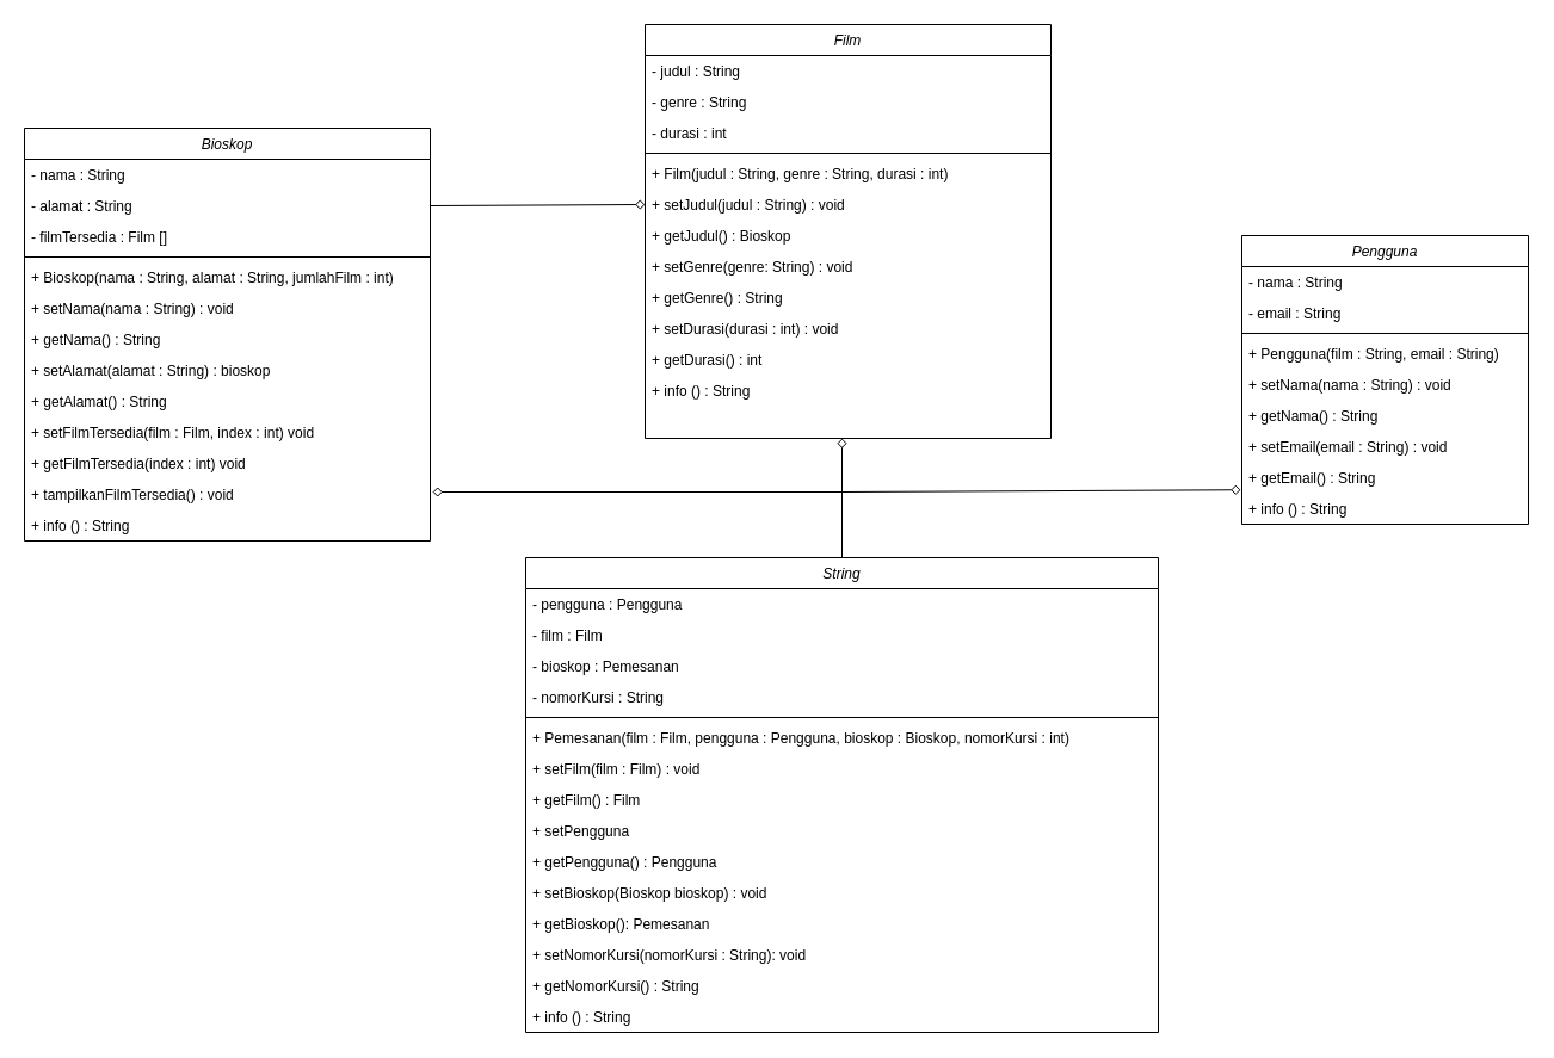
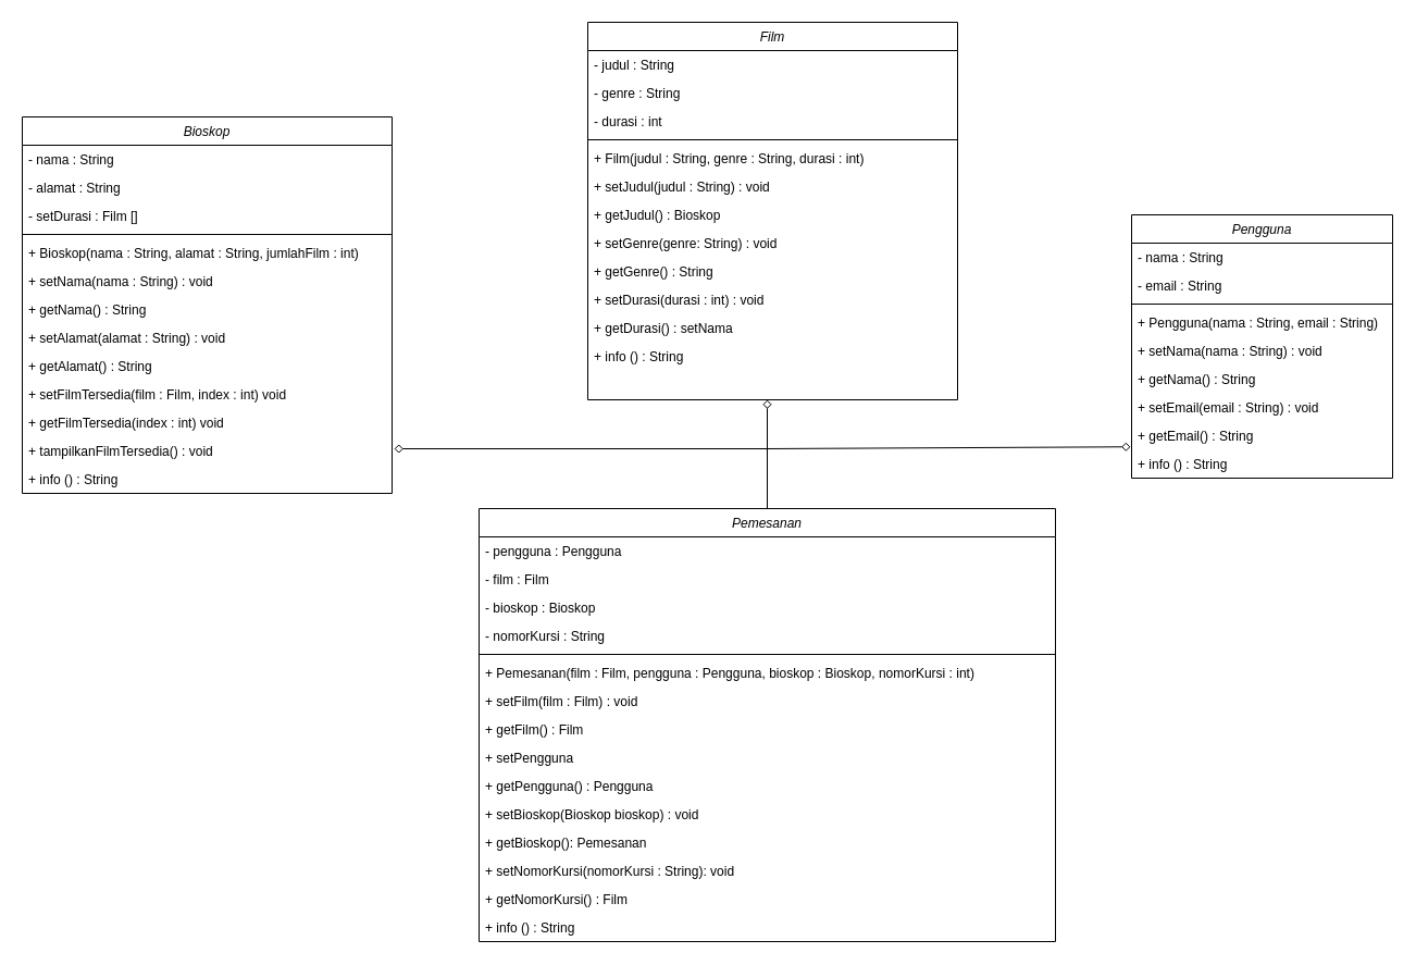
  <mxCell id="0" />
  <mxCell id="1" parent="0" />
  <mxCell id="2" value="Pengguna" style="swimlane;fontStyle=2;align=center;verticalAlign=top;childLayout=stackLayout;horizontal=1;startSize=26;horizontalStack=0;resizeParent=1;resizeLast=0;collapsible=1;marginBottom=0;rounded=0;shadow=0;strokeWidth=1;" parent="1" vertex="1"><mxGeometry x="1040" y="197" width="240" height="242" as="geometry"><mxRectangle x="230" y="140" width="160" height="26" as="alternateBounds" /></mxGeometry></mxCell>
  <mxCell id="3" value="- nama : String" style="text;align=left;verticalAlign=top;spacingLeft=4;spacingRight=4;overflow=hidden;rotatable=0;points=[[0,0.5],[1,0.5]];portConstraint=eastwest;" parent="2" vertex="1"><mxGeometry y="26" width="240" height="26" as="geometry" /></mxCell>
  <mxCell id="4" value="- email : String" style="text;align=left;verticalAlign=top;spacingLeft=4;spacingRight=4;overflow=hidden;rotatable=0;points=[[0,0.5],[1,0.5]];portConstraint=eastwest;rounded=0;shadow=0;html=0;" parent="2" vertex="1"><mxGeometry y="52" width="240" height="26" as="geometry" /></mxCell>
  <mxCell id="5" value="" style="line;html=1;strokeWidth=1;align=left;verticalAlign=middle;spacingTop=-1;spacingLeft=3;spacingRight=3;rotatable=0;labelPosition=right;points=[];portConstraint=eastwest;" parent="2" vertex="1"><mxGeometry y="78" width="240" height="8" as="geometry" /></mxCell>
- <mxCell id="6" value="+ Pengguna(film : String, email : String)" style="text;align=left;verticalAlign=top;spacingLeft=4;spacingRight=4;overflow=hidden;rotatable=0;points=[[0,0.5],[1,0.5]];portConstraint=eastwest;" parent="2" vertex="1"><mxGeometry y="86" width="240" height="26" as="geometry" /></mxCell>
+ <mxCell id="6" value="+ Pengguna(nama : String, email : String)" style="text;align=left;verticalAlign=top;spacingLeft=4;spacingRight=4;overflow=hidden;rotatable=0;points=[[0,0.5],[1,0.5]];portConstraint=eastwest;" parent="2" vertex="1"><mxGeometry y="86" width="240" height="26" as="geometry" /></mxCell>
  <mxCell id="7" value="+ setNama(nama : String) : void" style="text;align=left;verticalAlign=top;spacingLeft=4;spacingRight=4;overflow=hidden;rotatable=0;points=[[0,0.5],[1,0.5]];portConstraint=eastwest;" vertex="1" parent="2"><mxGeometry y="112" width="240" height="26" as="geometry" /></mxCell>
  <mxCell id="8" value="+ getNama() : String" style="text;align=left;verticalAlign=top;spacingLeft=4;spacingRight=4;overflow=hidden;rotatable=0;points=[[0,0.5],[1,0.5]];portConstraint=eastwest;" vertex="1" parent="2"><mxGeometry y="138" width="240" height="26" as="geometry" /></mxCell>
  <mxCell id="9" value="+ setEmail(email : String) : void" style="text;align=left;verticalAlign=top;spacingLeft=4;spacingRight=4;overflow=hidden;rotatable=0;points=[[0,0.5],[1,0.5]];portConstraint=eastwest;" vertex="1" parent="2"><mxGeometry y="164" width="240" height="26" as="geometry" /></mxCell>
  <mxCell id="10" value="+ getEmail() : String" style="text;align=left;verticalAlign=top;spacingLeft=4;spacingRight=4;overflow=hidden;rotatable=0;points=[[0,0.5],[1,0.5]];portConstraint=eastwest;" vertex="1" parent="2"><mxGeometry y="190" width="240" height="26" as="geometry" /></mxCell>
  <mxCell id="11" value="+ info () : String" style="text;align=left;verticalAlign=top;spacingLeft=4;spacingRight=4;overflow=hidden;rotatable=0;points=[[0,0.5],[1,0.5]];portConstraint=eastwest;" vertex="1" parent="2"><mxGeometry y="216" width="240" height="26" as="geometry" /></mxCell>
  <mxCell id="12" value="Film" style="swimlane;fontStyle=2;align=center;verticalAlign=top;childLayout=stackLayout;horizontal=1;startSize=26;horizontalStack=0;resizeParent=1;resizeLast=0;collapsible=1;marginBottom=0;rounded=0;shadow=0;strokeWidth=1;" vertex="1" parent="1"><mxGeometry x="540" y="20" width="340" height="347" as="geometry"><mxRectangle x="230" y="140" width="160" height="26" as="alternateBounds" /></mxGeometry></mxCell>
  <mxCell id="13" value="- judul : String" style="text;align=left;verticalAlign=top;spacingLeft=4;spacingRight=4;overflow=hidden;rotatable=0;points=[[0,0.5],[1,0.5]];portConstraint=eastwest;" vertex="1" parent="12"><mxGeometry y="26" width="340" height="26" as="geometry" /></mxCell>
  <mxCell id="14" value="- genre : String" style="text;align=left;verticalAlign=top;spacingLeft=4;spacingRight=4;overflow=hidden;rotatable=0;points=[[0,0.5],[1,0.5]];portConstraint=eastwest;rounded=0;shadow=0;html=0;" vertex="1" parent="12"><mxGeometry y="52" width="340" height="26" as="geometry" /></mxCell>
  <mxCell id="15" value="- durasi : int" style="text;align=left;verticalAlign=top;spacingLeft=4;spacingRight=4;overflow=hidden;rotatable=0;points=[[0,0.5],[1,0.5]];portConstraint=eastwest;rounded=0;shadow=0;html=0;" vertex="1" parent="12"><mxGeometry y="78" width="340" height="26" as="geometry" /></mxCell>
  <mxCell id="16" value="" style="line;html=1;strokeWidth=1;align=left;verticalAlign=middle;spacingTop=-1;spacingLeft=3;spacingRight=3;rotatable=0;labelPosition=right;points=[];portConstraint=eastwest;" vertex="1" parent="12"><mxGeometry y="104" width="340" height="8" as="geometry" /></mxCell>
  <mxCell id="17" value="+ Film(judul : String, genre : String, durasi : int)" style="text;align=left;verticalAlign=top;spacingLeft=4;spacingRight=4;overflow=hidden;rotatable=0;points=[[0,0.5],[1,0.5]];portConstraint=eastwest;" vertex="1" parent="12"><mxGeometry y="112" width="340" height="26" as="geometry" /></mxCell>
  <mxCell id="18" value="+ setJudul(judul : String) : void" style="text;align=left;verticalAlign=top;spacingLeft=4;spacingRight=4;overflow=hidden;rotatable=0;points=[[0,0.5],[1,0.5]];portConstraint=eastwest;" vertex="1" parent="12"><mxGeometry y="138" width="340" height="26" as="geometry" /></mxCell>
  <mxCell id="19" value="+ getJudul() : Bioskop" style="text;align=left;verticalAlign=top;spacingLeft=4;spacingRight=4;overflow=hidden;rotatable=0;points=[[0,0.5],[1,0.5]];portConstraint=eastwest;" vertex="1" parent="12"><mxGeometry y="164" width="340" height="26" as="geometry" /></mxCell>
  <mxCell id="20" value="+ setGenre(genre: String) : void" style="text;align=left;verticalAlign=top;spacingLeft=4;spacingRight=4;overflow=hidden;rotatable=0;points=[[0,0.5],[1,0.5]];portConstraint=eastwest;" vertex="1" parent="12"><mxGeometry y="190" width="340" height="26" as="geometry" /></mxCell>
  <mxCell id="21" value="+ getGenre() : String" style="text;align=left;verticalAlign=top;spacingLeft=4;spacingRight=4;overflow=hidden;rotatable=0;points=[[0,0.5],[1,0.5]];portConstraint=eastwest;" vertex="1" parent="12"><mxGeometry y="216" width="340" height="26" as="geometry" /></mxCell>
  <mxCell id="22" value="+ setDurasi(durasi : int) : void" style="text;align=left;verticalAlign=top;spacingLeft=4;spacingRight=4;overflow=hidden;rotatable=0;points=[[0,0.5],[1,0.5]];portConstraint=eastwest;" vertex="1" parent="12"><mxGeometry y="242" width="340" height="26" as="geometry" /></mxCell>
- <mxCell id="23" value="+ getDurasi() : int" style="text;align=left;verticalAlign=top;spacingLeft=4;spacingRight=4;overflow=hidden;rotatable=0;points=[[0,0.5],[1,0.5]];portConstraint=eastwest;" vertex="1" parent="12"><mxGeometry y="268" width="340" height="26" as="geometry" /></mxCell>
+ <mxCell id="23" value="+ getDurasi() : setNama" style="text;align=left;verticalAlign=top;spacingLeft=4;spacingRight=4;overflow=hidden;rotatable=0;points=[[0,0.5],[1,0.5]];portConstraint=eastwest;" vertex="1" parent="12"><mxGeometry y="268" width="340" height="26" as="geometry" /></mxCell>
  <mxCell id="24" value="+ info () : String" style="text;align=left;verticalAlign=top;spacingLeft=4;spacingRight=4;overflow=hidden;rotatable=0;points=[[0,0.5],[1,0.5]];portConstraint=eastwest;" vertex="1" parent="12"><mxGeometry y="294" width="340" height="26" as="geometry" /></mxCell>
  <mxCell id="25" style="edgeStyle=none;rounded=0;orthogonalLoop=1;jettySize=auto;html=1;strokeWidth=1;endArrow=diamond;endFill=0;" edge="1" parent="1" source="28"><mxGeometry relative="1" as="geometry"><mxPoint x="705" y="367" as="targetPoint" /></mxGeometry></mxCell>
  <mxCell id="26" style="edgeStyle=none;rounded=0;orthogonalLoop=1;jettySize=auto;html=1;strokeWidth=1;endArrow=diamond;endFill=0;" edge="1" parent="1"><mxGeometry relative="1" as="geometry"><mxPoint x="705" y="412" as="sourcePoint" /><mxPoint x="362" y="412" as="targetPoint" /></mxGeometry></mxCell>
  <mxCell id="27" style="edgeStyle=none;rounded=0;orthogonalLoop=1;jettySize=auto;html=1;entryX=-0.004;entryY=0.894;entryDx=0;entryDy=0;strokeWidth=1;endArrow=diamond;endFill=0;entryPerimeter=0;" edge="1" parent="1" target="10"><mxGeometry relative="1" as="geometry"><mxPoint x="705" y="412" as="sourcePoint" /><mxPoint x="1029.96" y="404.802" as="targetPoint" /></mxGeometry></mxCell>
- <mxCell id="28" value="String" style="swimlane;fontStyle=2;align=center;verticalAlign=top;childLayout=stackLayout;horizontal=1;startSize=26;horizontalStack=0;resizeParent=1;resizeLast=0;collapsible=1;marginBottom=0;rounded=0;shadow=0;strokeWidth=1;" vertex="1" parent="1"><mxGeometry x="440" y="467" width="530" height="398" as="geometry"><mxRectangle x="230" y="140" width="160" height="26" as="alternateBounds" /></mxGeometry></mxCell>
+ <mxCell id="28" value="Pemesanan" style="swimlane;fontStyle=2;align=center;verticalAlign=top;childLayout=stackLayout;horizontal=1;startSize=26;horizontalStack=0;resizeParent=1;resizeLast=0;collapsible=1;marginBottom=0;rounded=0;shadow=0;strokeWidth=1;" vertex="1" parent="1"><mxGeometry x="440" y="467" width="530" height="398" as="geometry"><mxRectangle x="230" y="140" width="160" height="26" as="alternateBounds" /></mxGeometry></mxCell>
  <mxCell id="29" value="- pengguna : Pengguna" style="text;align=left;verticalAlign=top;spacingLeft=4;spacingRight=4;overflow=hidden;rotatable=0;points=[[0,0.5],[1,0.5]];portConstraint=eastwest;" vertex="1" parent="28"><mxGeometry y="26" width="530" height="26" as="geometry" /></mxCell>
  <mxCell id="30" value="- film : Film" style="text;align=left;verticalAlign=top;spacingLeft=4;spacingRight=4;overflow=hidden;rotatable=0;points=[[0,0.5],[1,0.5]];portConstraint=eastwest;rounded=0;shadow=0;html=0;" vertex="1" parent="28"><mxGeometry y="52" width="530" height="26" as="geometry" /></mxCell>
- <mxCell id="31" value="- bioskop : Pemesanan" style="text;align=left;verticalAlign=top;spacingLeft=4;spacingRight=4;overflow=hidden;rotatable=0;points=[[0,0.5],[1,0.5]];portConstraint=eastwest;rounded=0;shadow=0;html=0;" vertex="1" parent="28"><mxGeometry y="78" width="530" height="26" as="geometry" /></mxCell>
+ <mxCell id="31" value="- bioskop : Bioskop" style="text;align=left;verticalAlign=top;spacingLeft=4;spacingRight=4;overflow=hidden;rotatable=0;points=[[0,0.5],[1,0.5]];portConstraint=eastwest;rounded=0;shadow=0;html=0;" vertex="1" parent="28"><mxGeometry y="78" width="530" height="26" as="geometry" /></mxCell>
  <mxCell id="32" value="- nomorKursi : String" style="text;align=left;verticalAlign=top;spacingLeft=4;spacingRight=4;overflow=hidden;rotatable=0;points=[[0,0.5],[1,0.5]];portConstraint=eastwest;rounded=0;shadow=0;html=0;" vertex="1" parent="28"><mxGeometry y="104" width="530" height="26" as="geometry" /></mxCell>
  <mxCell id="33" value="" style="line;html=1;strokeWidth=1;align=left;verticalAlign=middle;spacingTop=-1;spacingLeft=3;spacingRight=3;rotatable=0;labelPosition=right;points=[];portConstraint=eastwest;" vertex="1" parent="28"><mxGeometry y="130" width="530" height="8" as="geometry" /></mxCell>
  <mxCell id="34" value="+ Pemesanan(film : Film, pengguna : Pengguna, bioskop : Bioskop, nomorKursi : int)" style="text;align=left;verticalAlign=top;spacingLeft=4;spacingRight=4;overflow=hidden;rotatable=0;points=[[0,0.5],[1,0.5]];portConstraint=eastwest;" vertex="1" parent="28"><mxGeometry y="138" width="530" height="26" as="geometry" /></mxCell>
  <mxCell id="35" value="+ setFilm(film : Film) : void" style="text;align=left;verticalAlign=top;spacingLeft=4;spacingRight=4;overflow=hidden;rotatable=0;points=[[0,0.5],[1,0.5]];portConstraint=eastwest;" vertex="1" parent="28"><mxGeometry y="164" width="530" height="26" as="geometry" /></mxCell>
  <mxCell id="36" value="+ getFilm() : Film" style="text;align=left;verticalAlign=top;spacingLeft=4;spacingRight=4;overflow=hidden;rotatable=0;points=[[0,0.5],[1,0.5]];portConstraint=eastwest;" vertex="1" parent="28"><mxGeometry y="190" width="530" height="26" as="geometry" /></mxCell>
  <mxCell id="37" value="+ setPengguna" style="text;align=left;verticalAlign=top;spacingLeft=4;spacingRight=4;overflow=hidden;rotatable=0;points=[[0,0.5],[1,0.5]];portConstraint=eastwest;" vertex="1" parent="28"><mxGeometry y="216" width="530" height="26" as="geometry" /></mxCell>
  <mxCell id="38" value="+ getPengguna() : Pengguna" style="text;align=left;verticalAlign=top;spacingLeft=4;spacingRight=4;overflow=hidden;rotatable=0;points=[[0,0.5],[1,0.5]];portConstraint=eastwest;" vertex="1" parent="28"><mxGeometry y="242" width="530" height="26" as="geometry" /></mxCell>
  <mxCell id="39" value="+ setBioskop(Bioskop bioskop) : void" style="text;align=left;verticalAlign=top;spacingLeft=4;spacingRight=4;overflow=hidden;rotatable=0;points=[[0,0.5],[1,0.5]];portConstraint=eastwest;" vertex="1" parent="28"><mxGeometry y="268" width="530" height="26" as="geometry" /></mxCell>
  <mxCell id="40" value="+ getBioskop(): Pemesanan" style="text;align=left;verticalAlign=top;spacingLeft=4;spacingRight=4;overflow=hidden;rotatable=0;points=[[0,0.5],[1,0.5]];portConstraint=eastwest;" vertex="1" parent="28"><mxGeometry y="294" width="530" height="26" as="geometry" /></mxCell>
  <mxCell id="41" value="+ setNomorKursi(nomorKursi : String): void" style="text;align=left;verticalAlign=top;spacingLeft=4;spacingRight=4;overflow=hidden;rotatable=0;points=[[0,0.5],[1,0.5]];portConstraint=eastwest;" vertex="1" parent="28"><mxGeometry y="320" width="530" height="26" as="geometry" /></mxCell>
- <mxCell id="42" value="+ getNomorKursi() : String" style="text;align=left;verticalAlign=top;spacingLeft=4;spacingRight=4;overflow=hidden;rotatable=0;points=[[0,0.5],[1,0.5]];portConstraint=eastwest;" vertex="1" parent="28"><mxGeometry y="346" width="530" height="26" as="geometry" /></mxCell>
+ <mxCell id="42" value="+ getNomorKursi() : Film" style="text;align=left;verticalAlign=top;spacingLeft=4;spacingRight=4;overflow=hidden;rotatable=0;points=[[0,0.5],[1,0.5]];portConstraint=eastwest;" vertex="1" parent="28"><mxGeometry y="346" width="530" height="26" as="geometry" /></mxCell>
  <mxCell id="43" value="+ info () : String" style="text;align=left;verticalAlign=top;spacingLeft=4;spacingRight=4;overflow=hidden;rotatable=0;points=[[0,0.5],[1,0.5]];portConstraint=eastwest;" vertex="1" parent="28"><mxGeometry y="372" width="530" height="26" as="geometry" /></mxCell>
  <mxCell id="44" value="Bioskop" style="swimlane;fontStyle=2;align=center;verticalAlign=top;childLayout=stackLayout;horizontal=1;startSize=26;horizontalStack=0;resizeParent=1;resizeLast=0;collapsible=1;marginBottom=0;rounded=0;shadow=0;strokeWidth=1;" vertex="1" parent="1"><mxGeometry x="20" y="107" width="340" height="346" as="geometry"><mxRectangle x="230" y="140" width="160" height="26" as="alternateBounds" /></mxGeometry></mxCell>
  <mxCell id="45" value="- nama : String" style="text;align=left;verticalAlign=top;spacingLeft=4;spacingRight=4;overflow=hidden;rotatable=0;points=[[0,0.5],[1,0.5]];portConstraint=eastwest;" vertex="1" parent="44"><mxGeometry y="26" width="340" height="26" as="geometry" /></mxCell>
  <mxCell id="46" value="- alamat : String" style="text;align=left;verticalAlign=top;spacingLeft=4;spacingRight=4;overflow=hidden;rotatable=0;points=[[0,0.5],[1,0.5]];portConstraint=eastwest;rounded=0;shadow=0;html=0;" vertex="1" parent="44"><mxGeometry y="52" width="340" height="26" as="geometry" /></mxCell>
- <mxCell id="47" value="- filmTersedia : Film []" style="text;align=left;verticalAlign=top;spacingLeft=4;spacingRight=4;overflow=hidden;rotatable=0;points=[[0,0.5],[1,0.5]];portConstraint=eastwest;rounded=0;shadow=0;html=0;" vertex="1" parent="44"><mxGeometry y="78" width="340" height="26" as="geometry" /></mxCell>
+ <mxCell id="47" value="- setDurasi : Film []" style="text;align=left;verticalAlign=top;spacingLeft=4;spacingRight=4;overflow=hidden;rotatable=0;points=[[0,0.5],[1,0.5]];portConstraint=eastwest;rounded=0;shadow=0;html=0;" vertex="1" parent="44"><mxGeometry y="78" width="340" height="26" as="geometry" /></mxCell>
  <mxCell id="48" value="" style="line;html=1;strokeWidth=1;align=left;verticalAlign=middle;spacingTop=-1;spacingLeft=3;spacingRight=3;rotatable=0;labelPosition=right;points=[];portConstraint=eastwest;" vertex="1" parent="44"><mxGeometry y="104" width="340" height="8" as="geometry" /></mxCell>
  <mxCell id="49" value="+ Bioskop(nama : String, alamat : String, jumlahFilm : int)" style="text;align=left;verticalAlign=top;spacingLeft=4;spacingRight=4;overflow=hidden;rotatable=0;points=[[0,0.5],[1,0.5]];portConstraint=eastwest;" vertex="1" parent="44"><mxGeometry y="112" width="340" height="26" as="geometry" /></mxCell>
  <mxCell id="50" value="+ setNama(nama : String) : void" style="text;align=left;verticalAlign=top;spacingLeft=4;spacingRight=4;overflow=hidden;rotatable=0;points=[[0,0.5],[1,0.5]];portConstraint=eastwest;" vertex="1" parent="44"><mxGeometry y="138" width="340" height="26" as="geometry" /></mxCell>
  <mxCell id="51" value="+ getNama() : String" style="text;align=left;verticalAlign=top;spacingLeft=4;spacingRight=4;overflow=hidden;rotatable=0;points=[[0,0.5],[1,0.5]];portConstraint=eastwest;" vertex="1" parent="44"><mxGeometry y="164" width="340" height="26" as="geometry" /></mxCell>
- <mxCell id="52" value="+ setAlamat(alamat : String) : bioskop" style="text;align=left;verticalAlign=top;spacingLeft=4;spacingRight=4;overflow=hidden;rotatable=0;points=[[0,0.5],[1,0.5]];portConstraint=eastwest;" vertex="1" parent="44"><mxGeometry y="190" width="340" height="26" as="geometry" /></mxCell>
+ <mxCell id="52" value="+ setAlamat(alamat : String) : void" style="text;align=left;verticalAlign=top;spacingLeft=4;spacingRight=4;overflow=hidden;rotatable=0;points=[[0,0.5],[1,0.5]];portConstraint=eastwest;" vertex="1" parent="44"><mxGeometry y="190" width="340" height="26" as="geometry" /></mxCell>
  <mxCell id="53" value="+ getAlamat() : String" style="text;align=left;verticalAlign=top;spacingLeft=4;spacingRight=4;overflow=hidden;rotatable=0;points=[[0,0.5],[1,0.5]];portConstraint=eastwest;" vertex="1" parent="44"><mxGeometry y="216" width="340" height="26" as="geometry" /></mxCell>
  <mxCell id="54" value="+ setFilmTersedia(film : Film, index : int) void" style="text;align=left;verticalAlign=top;spacingLeft=4;spacingRight=4;overflow=hidden;rotatable=0;points=[[0,0.5],[1,0.5]];portConstraint=eastwest;" vertex="1" parent="44"><mxGeometry y="242" width="340" height="26" as="geometry" /></mxCell>
  <mxCell id="55" value="+ getFilmTersedia(index : int) void" style="text;align=left;verticalAlign=top;spacingLeft=4;spacingRight=4;overflow=hidden;rotatable=0;points=[[0,0.5],[1,0.5]];portConstraint=eastwest;" vertex="1" parent="44"><mxGeometry y="268" width="340" height="26" as="geometry" /></mxCell>
  <mxCell id="56" value="+ tampilkanFilmTersedia() : void" style="text;align=left;verticalAlign=top;spacingLeft=4;spacingRight=4;overflow=hidden;rotatable=0;points=[[0,0.5],[1,0.5]];portConstraint=eastwest;" vertex="1" parent="44"><mxGeometry y="294" width="340" height="26" as="geometry" /></mxCell>
  <mxCell id="57" value="+ info () : String" style="text;align=left;verticalAlign=top;spacingLeft=4;spacingRight=4;overflow=hidden;rotatable=0;points=[[0,0.5],[1,0.5]];portConstraint=eastwest;" vertex="1" parent="44"><mxGeometry y="320" width="340" height="26" as="geometry" /></mxCell>
- <mxCell id="58" style="edgeStyle=none;rounded=0;orthogonalLoop=1;jettySize=auto;html=1;exitX=1;exitY=0.5;exitDx=0;exitDy=0;entryX=0;entryY=0.5;entryDx=0;entryDy=0;strokeWidth=1;endArrow=diamond;endFill=0;" edge="1" parent="1" source="46" target="18"><mxGeometry relative="1" as="geometry" /></mxCell>
